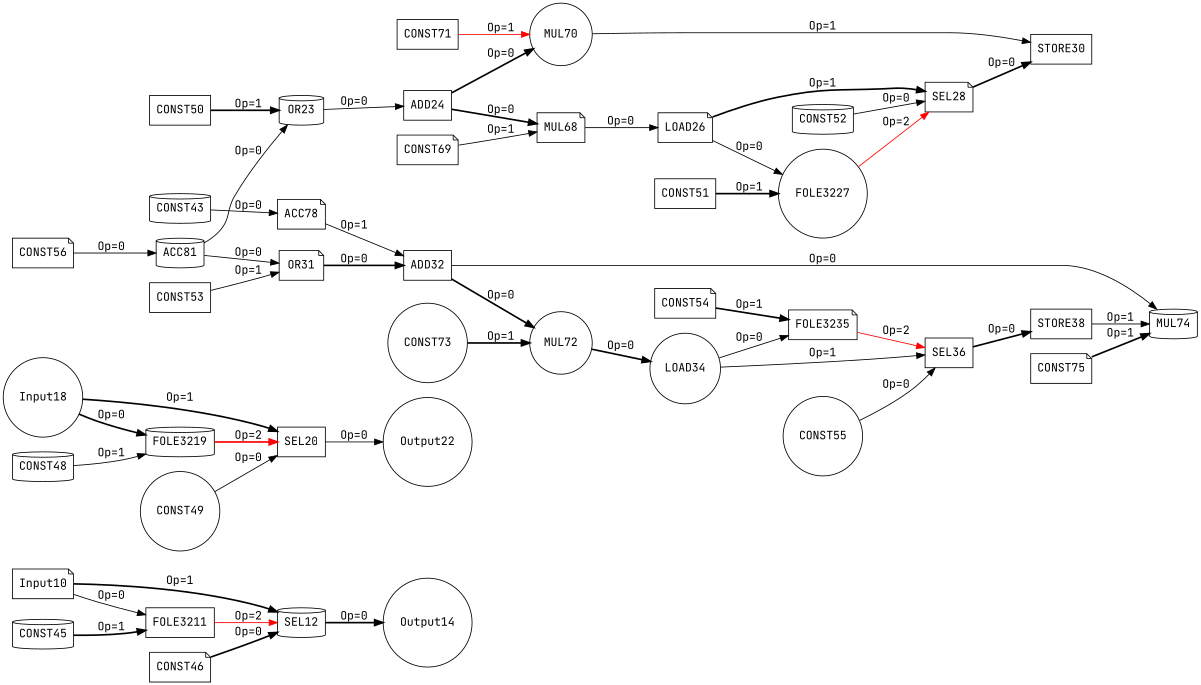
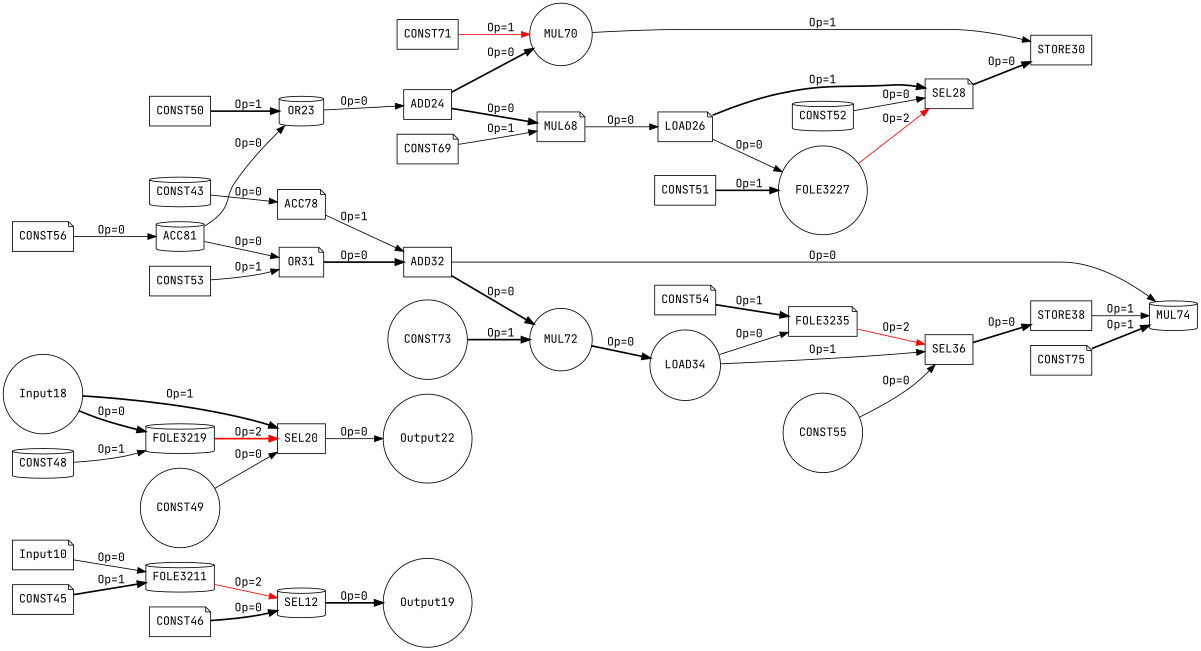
  digraph {
    fontname="JetBrains Mono"
    rankdir=LR
    node [fontname="JetBrains Mono" opcode=CONST shape=note]
    edge [color=black fontname="JetBrains Mono" operand=0 style=solid]
    Input10 [offset="0, 0" opcode=Input pattern="16, 28, 16, 16" ref_name=arg]
-   FOLE3211 [opcode=FOLE32 shape=box]
+   FOLE3211 [opcode=FOLE32 shape=cylinder]
    SEL12 [opcode=SEL shape=cylinder]
-   Output14 [offset="0, 0" opcode=Output pattern="16, 28, 16, 16" ref_name=arg1 shape=circle]
+   Output14 [offset="0, 0" opcode=Output pattern="16, 28, 16, 16" ref_name=arg1 shape=circle label=Output19]
    Input18 [offset="0, 4" opcode=Input pattern="16, 28, 16, 16" ref_name=arg shape=circle]
    FOLE3219 [opcode=FOLE32 shape=cylinder]
    SEL20 [opcode=SEL shape=box]
    Output22 [offset="0, 4" opcode=Output pattern="16, 28, 16, 16" ref_name=arg1 shape=circle]
    OR23 [opcode=OR shape=cylinder]
    ADD24 [opcode=ADD shape=box]
    MUL68 [opcode=MUL]
    MUL70 [opcode=MUL shape=circle]
    LOAD26 [cycles=448 offset="0, 0" opcode=LOAD ref_name=arg]
    STORE30 [cycles=448 offset="0, 0" opcode=STORE ref_name=arg1 shape=box]
    FOLE3227 [opcode=FOLE32 shape=circle]
    SEL28 [opcode=SEL]
    OR31 [opcode=OR]
    ADD32 [opcode=ADD shape=box]
    MUL72 [opcode=MUL shape=circle]
    MUL74 [opcode=MUL shape=cylinder]
    LOAD34 [cycles=448 offset="0, 0" opcode=LOAD ref_name=arg shape=circle]
    FOLE3235 [opcode=FOLE32]
    SEL36 [opcode=SEL shape=box]
    STORE38 [cycles=448 offset="0, 0" opcode=STORE ref_name=arg1 shape=box]
    CONST43 [shape=cylinder value=112]
    ACC78 [acc_first=0 acc_params="0, 16, 28, 1" opcode=ACC]
-   CONST45 [shape=cylinder value=0]
+   CONST45 [value=0]
    CONST46 [value=0]
    CONST48 [shape=cylinder value=0]
    CONST49 [shape=circle value=0]
    CONST50 [shape=box value=2]
    CONST51 [shape=box value=0]
    CONST52 [shape=cylinder value=0]
    CONST53 [shape=box value=3]
    CONST54 [value=0]
    CONST55 [shape=circle value=0]
    CONST56 [value=4]
    ACC81 [acc_first=0 acc_params="0, 28, 1, 16" opcode=ACC shape=cylinder]
    CONST69 [value=4]
    CONST71 [shape=box value=4]
    CONST73 [shape=circle value=4]
    CONST75 [value=4]
    Input10 -> FOLE3211 [label="Op=0"]
-   Input10 -> SEL12 [label="Op=1" operand=1 style=bold]
    FOLE3211 -> SEL12 [color=red label="Op=2" operand=2]
    SEL12 -> Output14 [label="Op=0" style=bold]
    Input18 -> FOLE3219 [label="Op=0" style=bold]
    Input18 -> SEL20 [label="Op=1" operand=1 style=bold]
    FOLE3219 -> SEL20 [color=red label="Op=2" operand=2 style=bold]
    SEL20 -> Output22 [label="Op=0"]
    OR23 -> ADD24 [label="Op=0"]
    ADD24 -> MUL68 [label="Op=0" style=bold]
    ADD24 -> MUL70 [label="Op=0" style=bold]
    MUL68 -> LOAD26 [label="Op=0"]
    MUL70 -> STORE30 [label="Op=1" operand=1]
    LOAD26 -> FOLE3227 [label="Op=0"]
    LOAD26 -> SEL28 [label="Op=1" operand=1 style=bold]
    FOLE3227 -> SEL28 [color=red label="Op=2" operand=2]
    SEL28 -> STORE30 [label="Op=0" style=bold]
    OR31 -> ADD32 [label="Op=0" style=bold]
    ADD32 -> MUL72 [label="Op=0" style=bold]
    ADD32 -> MUL74 [label="Op=0"]
    MUL72 -> LOAD34 [label="Op=0" style=bold]
    LOAD34 -> FOLE3235 [label="Op=0"]
    LOAD34 -> SEL36 [label="Op=1" operand=1]
    FOLE3235 -> SEL36 [color=red label="Op=2" operand=2]
    SEL36 -> STORE38 [label="Op=0" style=bold]
    STORE38 -> MUL74 [label="Op=1" operand=1]
    CONST43 -> ACC78 [label="Op=0"]
    ACC78 -> ADD32 [label="Op=1" operand=1]
    CONST45 -> FOLE3211 [label="Op=1" operand=1 style=bold]
    CONST46 -> SEL12 [label="Op=0" style=bold]
    CONST48 -> FOLE3219 [label="Op=1" operand=1]
    CONST49 -> SEL20 [label="Op=0"]
    CONST50 -> OR23 [label="Op=1" operand=1 style=bold]
    CONST51 -> FOLE3227 [label="Op=1" operand=1 style=bold]
    CONST52 -> SEL28 [label="Op=0"]
    CONST53 -> OR31 [label="Op=1" operand=1]
    CONST54 -> FOLE3235 [label="Op=1" operand=1 style=bold]
    CONST55 -> SEL36 [label="Op=0"]
    CONST56 -> ACC81 [label="Op=0"]
    ACC81 -> OR23 [label="Op=0"]
    ACC81 -> OR31 [label="Op=0"]
    CONST69 -> MUL68 [label="Op=1" operand=1]
    CONST71 -> MUL70 [color=red label="Op=1" operand=1]
    CONST73 -> MUL72 [label="Op=1" operand=1 style=bold]
    CONST75 -> MUL74 [label="Op=1" operand=1 style=bold]
  }
